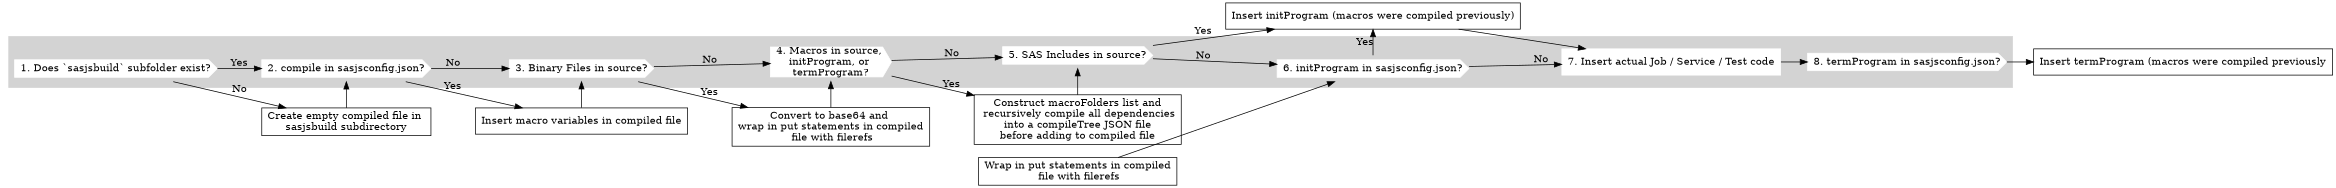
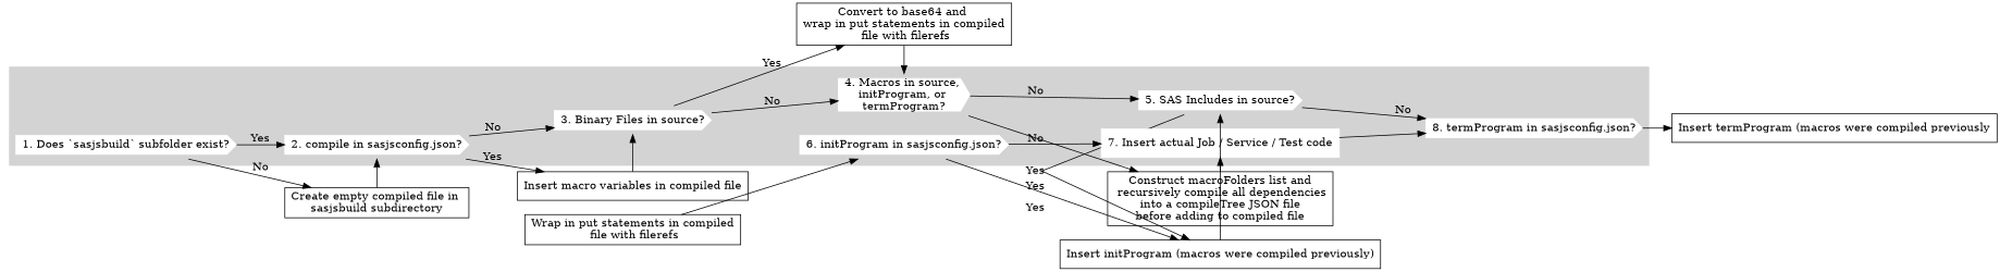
  digraph {
    rankdir=LR
    splines=FALSE
    node [color=white shape=box style=filled]
    n1 [label="1. Does `sasjsbuild` subfolder exist?" shape=cds]
    n2 [label="2. compile in sasjsconfig.json?" shape=cds]
    n3 [label="3. Binary Files in source?" shape=cds]
    n4 [label="4. Macros in source, \ninitProgram, or \ntermProgram?" shape=cds]
    n5 [label="5. SAS Includes in source?" shape=cds]
    n6 [label="6. initProgram in sasjsconfig.json?" shape=cds]
    n7 [label="7. Insert actual Job / Service / Test code"]
    n8 [label="8. termProgram in sasjsconfig.json?" shape=cds]
    n9 [label="Create empty compiled file in \nsasjsbuild subdirectory" color="" style=""]
    n10 [label="Insert macro variables in compiled file" color="" style=""]
    n11 [label="Convert to base64 and \nwrap in put statements in compiled\n file with filerefs" color="" style=""]
    n12 [label="Construct macroFolders list and\n recursively compile all dependencies\n into a compileTree JSON file \nbefore adding to compiled file" color="" style=""]
    n13 [label="Insert initProgram (macros were compiled previously)" color="" style=""]
    n14 [label="Insert termProgram (macros were compiled previously" color="" style=""]
    n15 [label="Wrap in put statements in compiled\n file with filerefs" color="" style=""]
    subgraph sub_1 {
      rank=same
    }
    subgraph cluster_2 {
      color=lightgrey
      style=filled
      n1
      n2
      n3
      n4
      n5
      n6
      n7
      n8
    }
    n1 -> n2 [label=Yes]
    n1 -> n9 [label=No]
    n2 -> n3 [label=No]
    n2 -> n10 [label=Yes]
    n3 -> n4 [label=No]
    n3 -> n11 [label=Yes]
    n4 -> n5 [label=No]
    n4 -> n12 [label=Yes]
-   n5 -> n6 [label=No]
+   n5 -> n8 [label=No]
    n5 -> n13 [label=Yes]
    n6 -> n7 [label=No]
    n6 -> n13 [label=Yes]
    n7 -> n8
    n8 -> n14
    n9 -> n2
    n10 -> n3
    n11 -> n4
    n12 -> n5
    n13 -> n7
    n15 -> n6
  }
